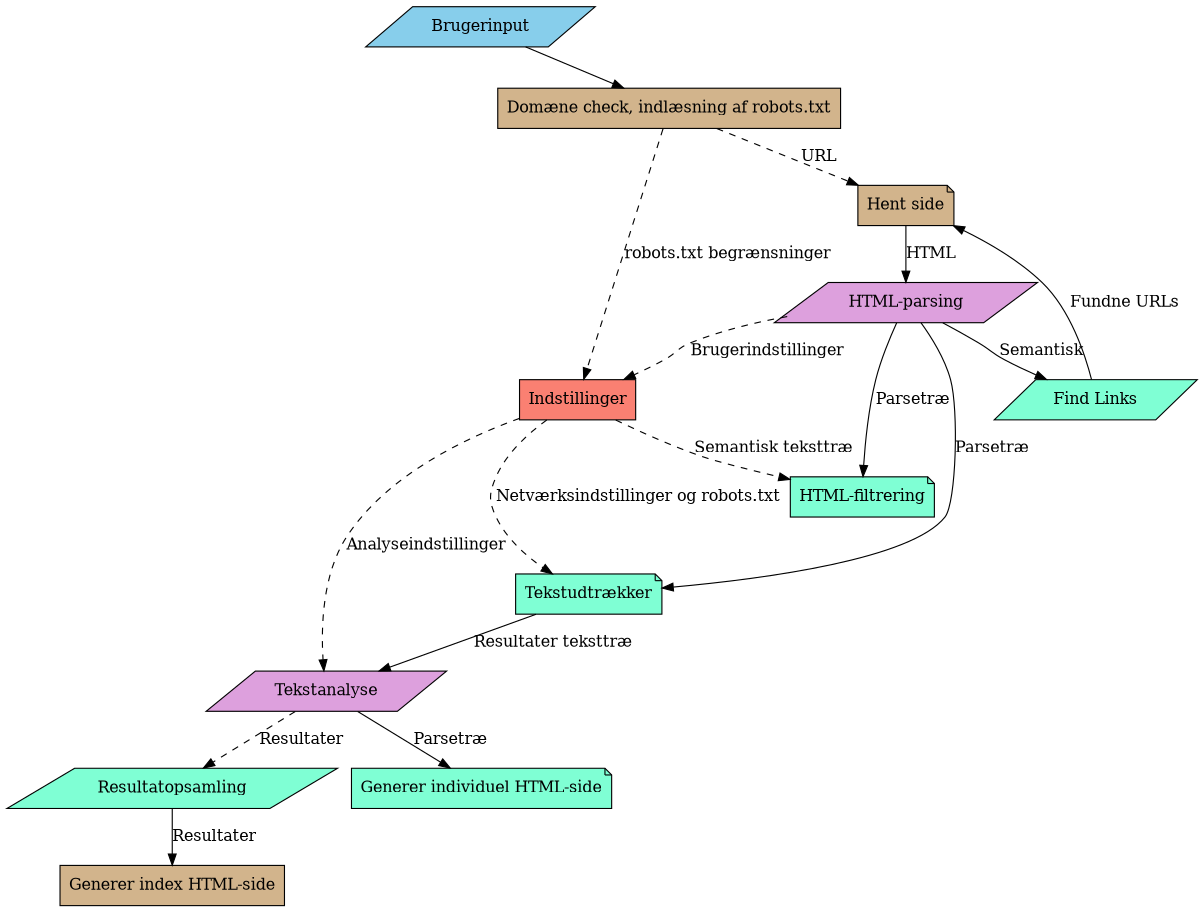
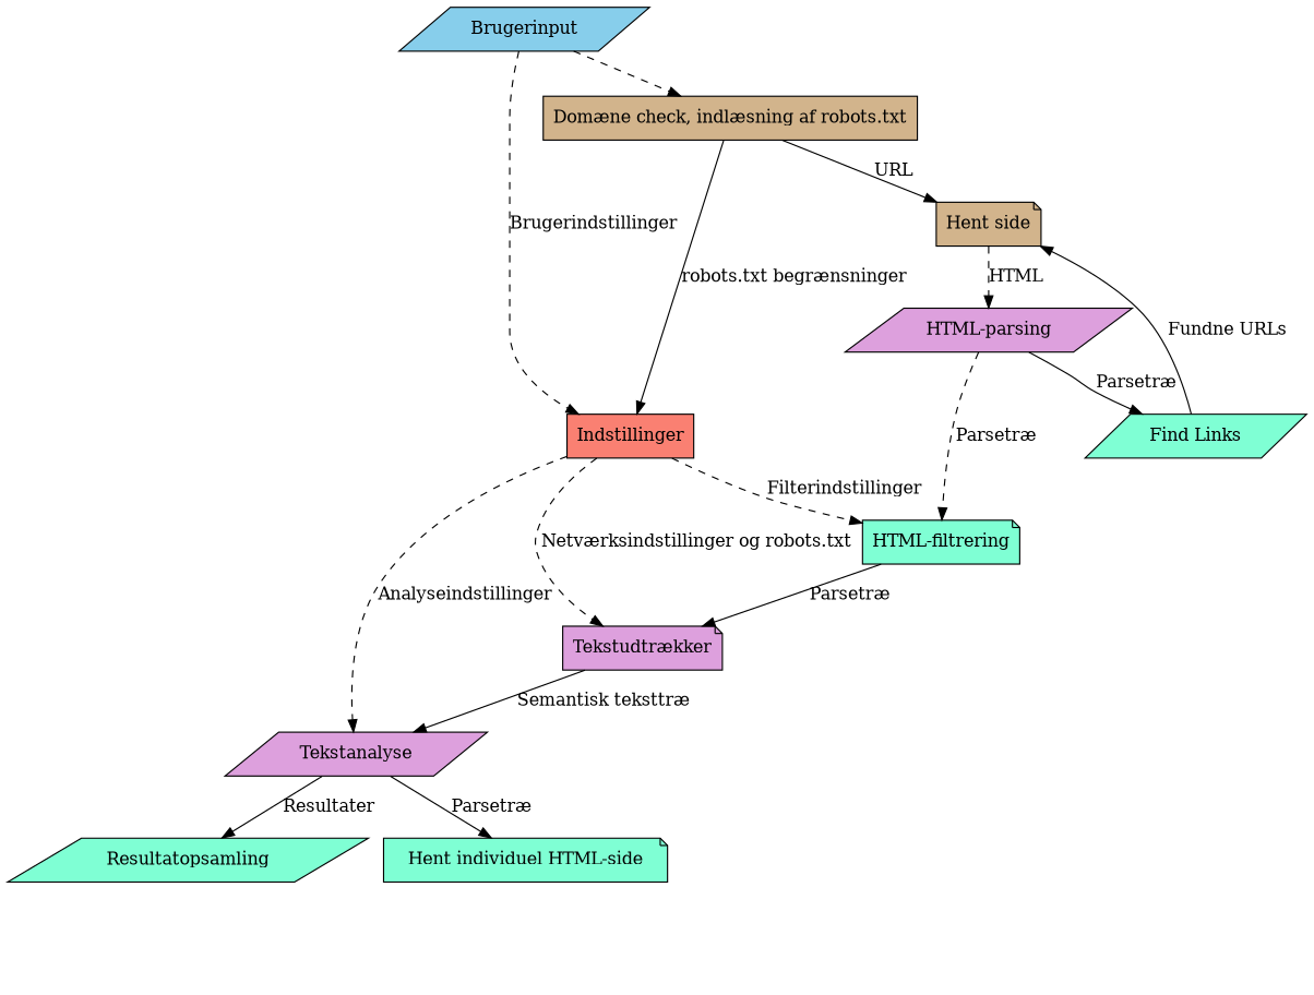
  digraph {
    node [fillcolor=aquamarine shape=parallelogram style=filled]
    n1 [fillcolor=skyblue label=Brugerinput]
    n2 [fillcolor=salmon label=Indstillinger shape=box]
    n3 [fillcolor=tan label="Domæne check, indlæsning af robots.txt" shape=box]
    n4 [fillcolor=plum label=Tekstanalyse]
    n5 [label="HTML-filtrering" shape=note]
-   n6 [label="Tekstudtrækker" shape=note]
+   n6 [fillcolor=plum label="Tekstudtrækker" shape=note]
    n7 [fillcolor=tan label="Hent side" shape=note]
    n8 [fillcolor=plum label="HTML-parsing"]
    Resultatopsamling
-   "Generer individuel HTML-side" [shape=note]
+   "Generer individuel HTML-side" [shape=note label="Hent individuel HTML-side"]
    n11 [label="Find Links"]
-   "Generer index HTML-side" [fillcolor=tan shape=box]
-   n8 -> n2 [label=Brugerindstillinger style=dashed]
-   n1 -> n3
+   n1 -> n2 [label=Brugerindstillinger style=dashed]
+   n1 -> n3 [style=dashed]
    n2 -> n4 [label=Analyseindstillinger style=dashed]
-   n2 -> n5 [label="Semantisk teksttræ" style=dashed]
+   n2 -> n5 [label=Filterindstillinger style=dashed]
    n2 -> n6 [label="Netværksindstillinger og robots.txt" style=dashed]
-   n3 -> n2 [label="robots.txt begrænsninger" style=dashed]
-   n3 -> n7 [label=URL style=dashed]
-   n4 -> Resultatopsamling [label=Resultater style=dashed]
+   n3 -> n2 [label="robots.txt begrænsninger" style=solid]
+   n3 -> n7 [label=URL]
+   n4 -> Resultatopsamling [label=Resultater]
    n4 -> "Generer individuel HTML-side" [label="Parsetræ"]
-   n8 -> n6 [label="Parsetræ"]
-   n6 -> n4 [label="Resultater teksttræ"]
-   n7 -> n8 [label=HTML]
-   n8 -> n5 [label="Parsetræ"]
-   n8 -> n11 [label=Semantisk]
-   Resultatopsamling -> "Generer index HTML-side" [label=Resultater]
+   n5 -> n6 [label="Parsetræ"]
+   n6 -> n4 [label="Semantisk teksttræ"]
+   n7 -> n8 [label=HTML style=dashed]
+   n8 -> n5 [label="Parsetræ" style=dashed]
+   n8 -> n11 [label="Parsetræ"]
    n11 -> n7 [label="Fundne URLs"]
  }
